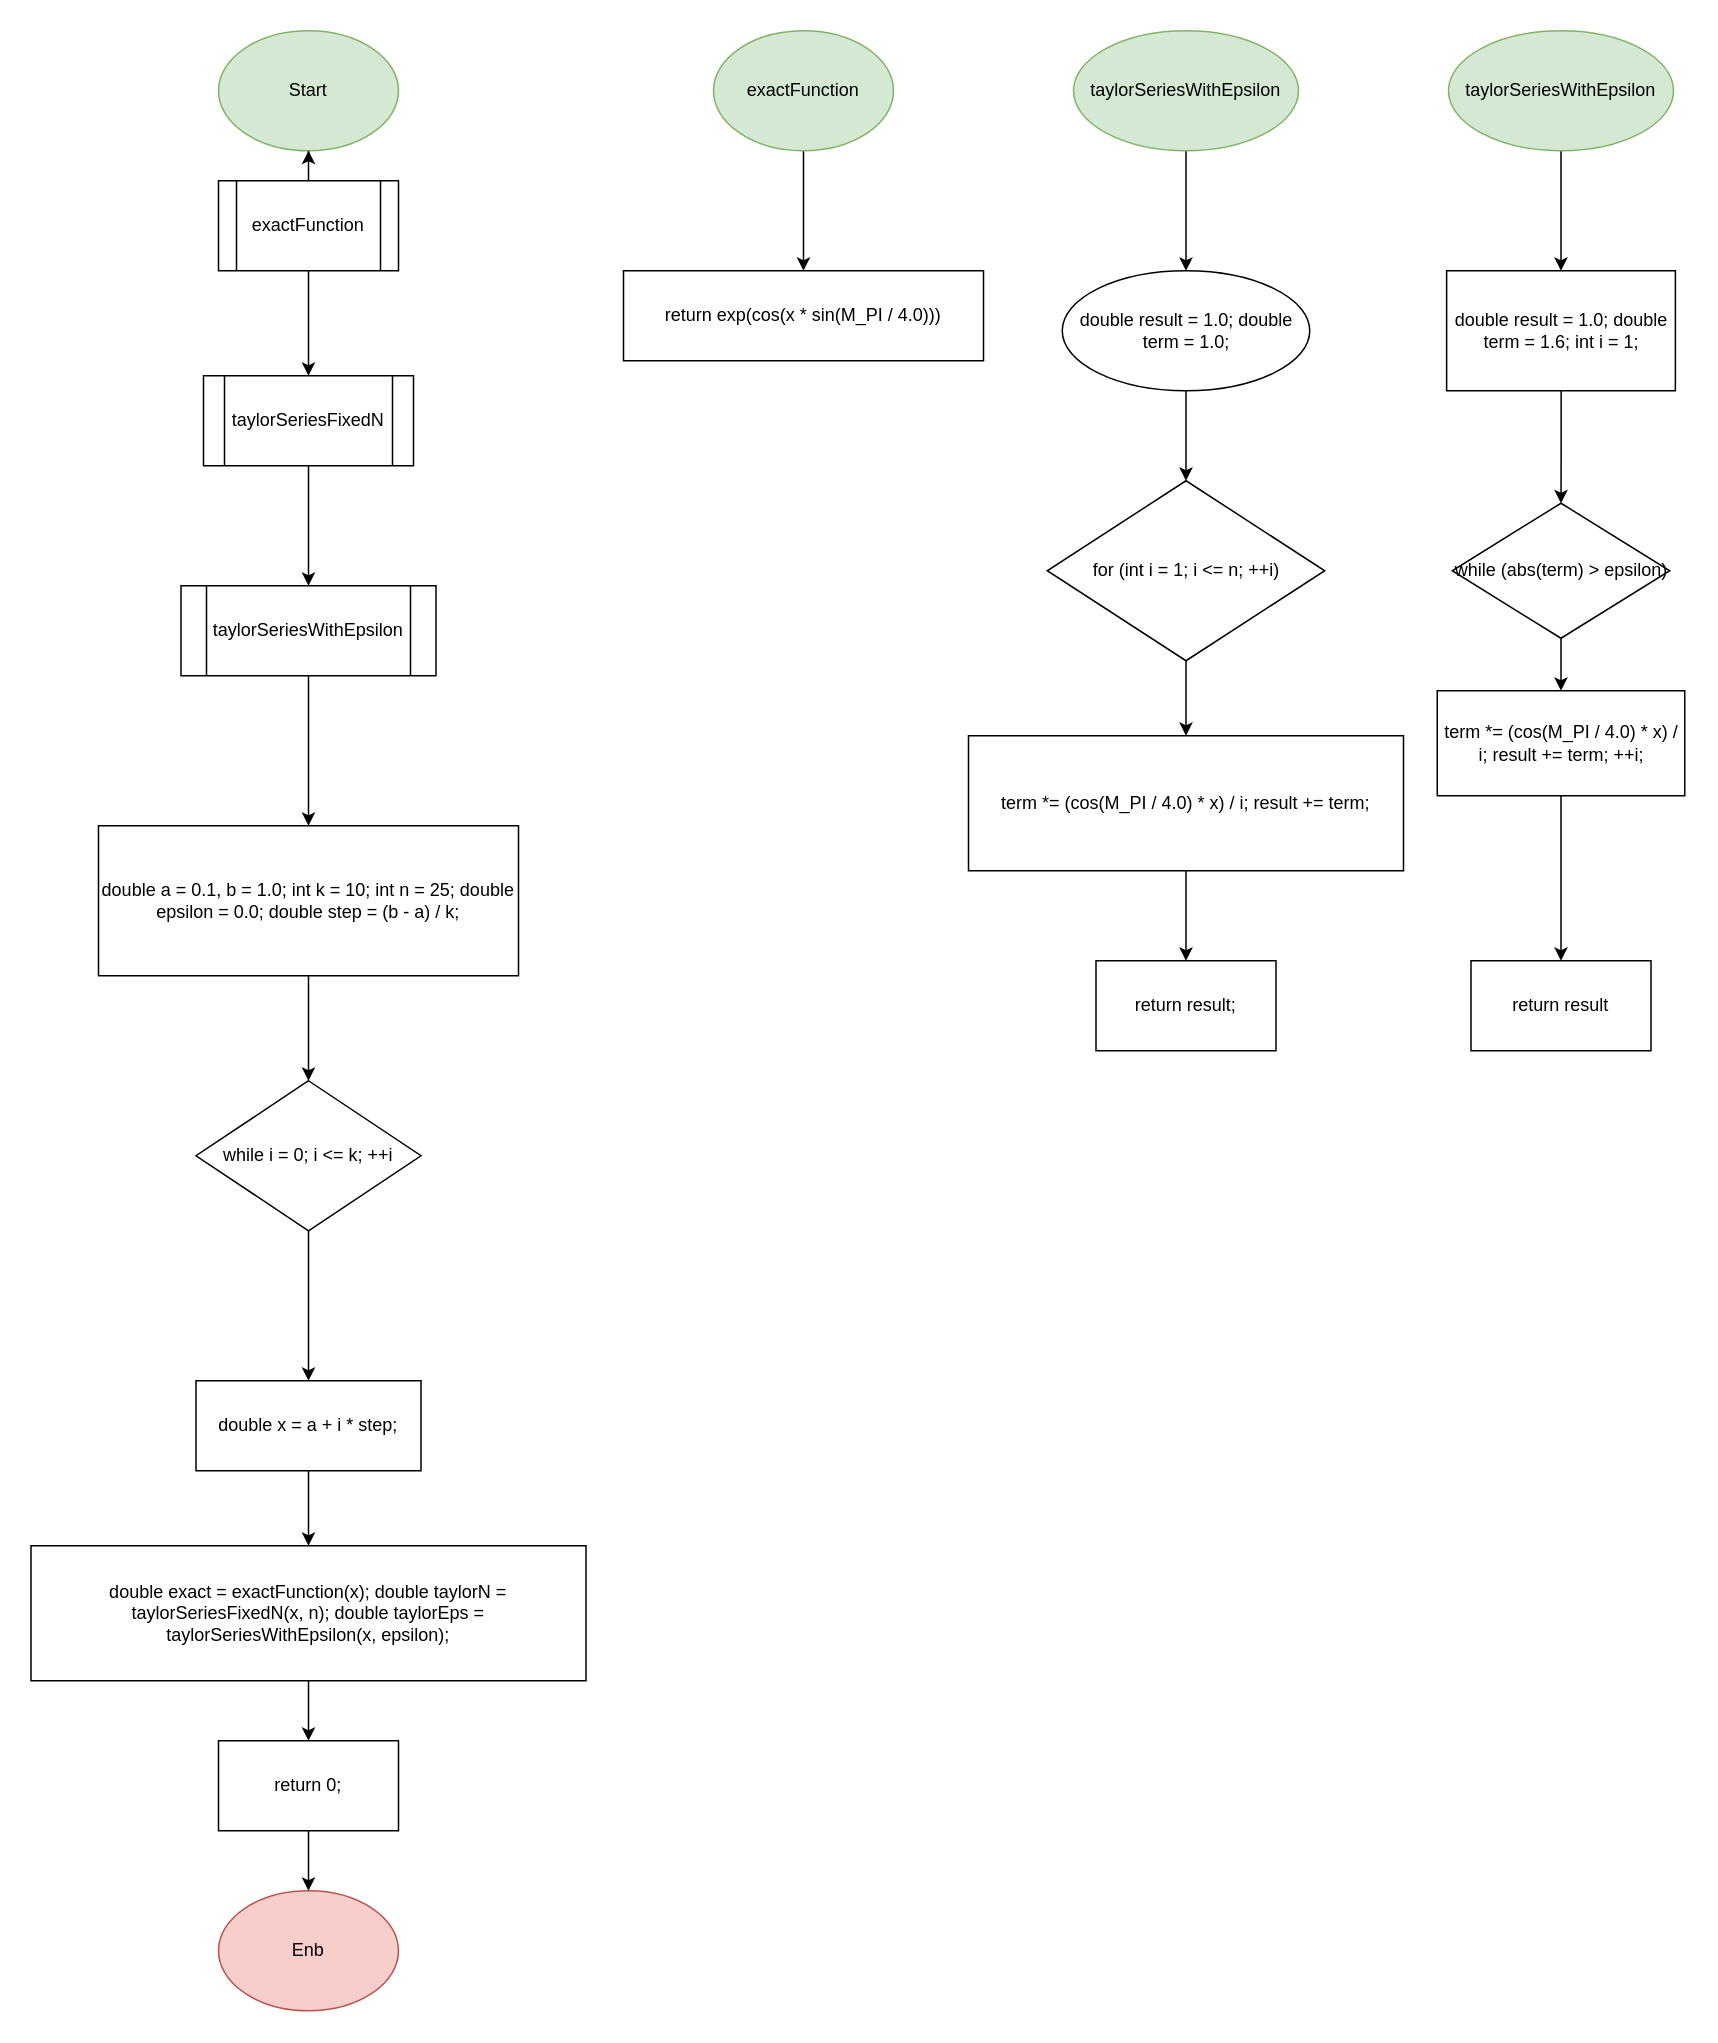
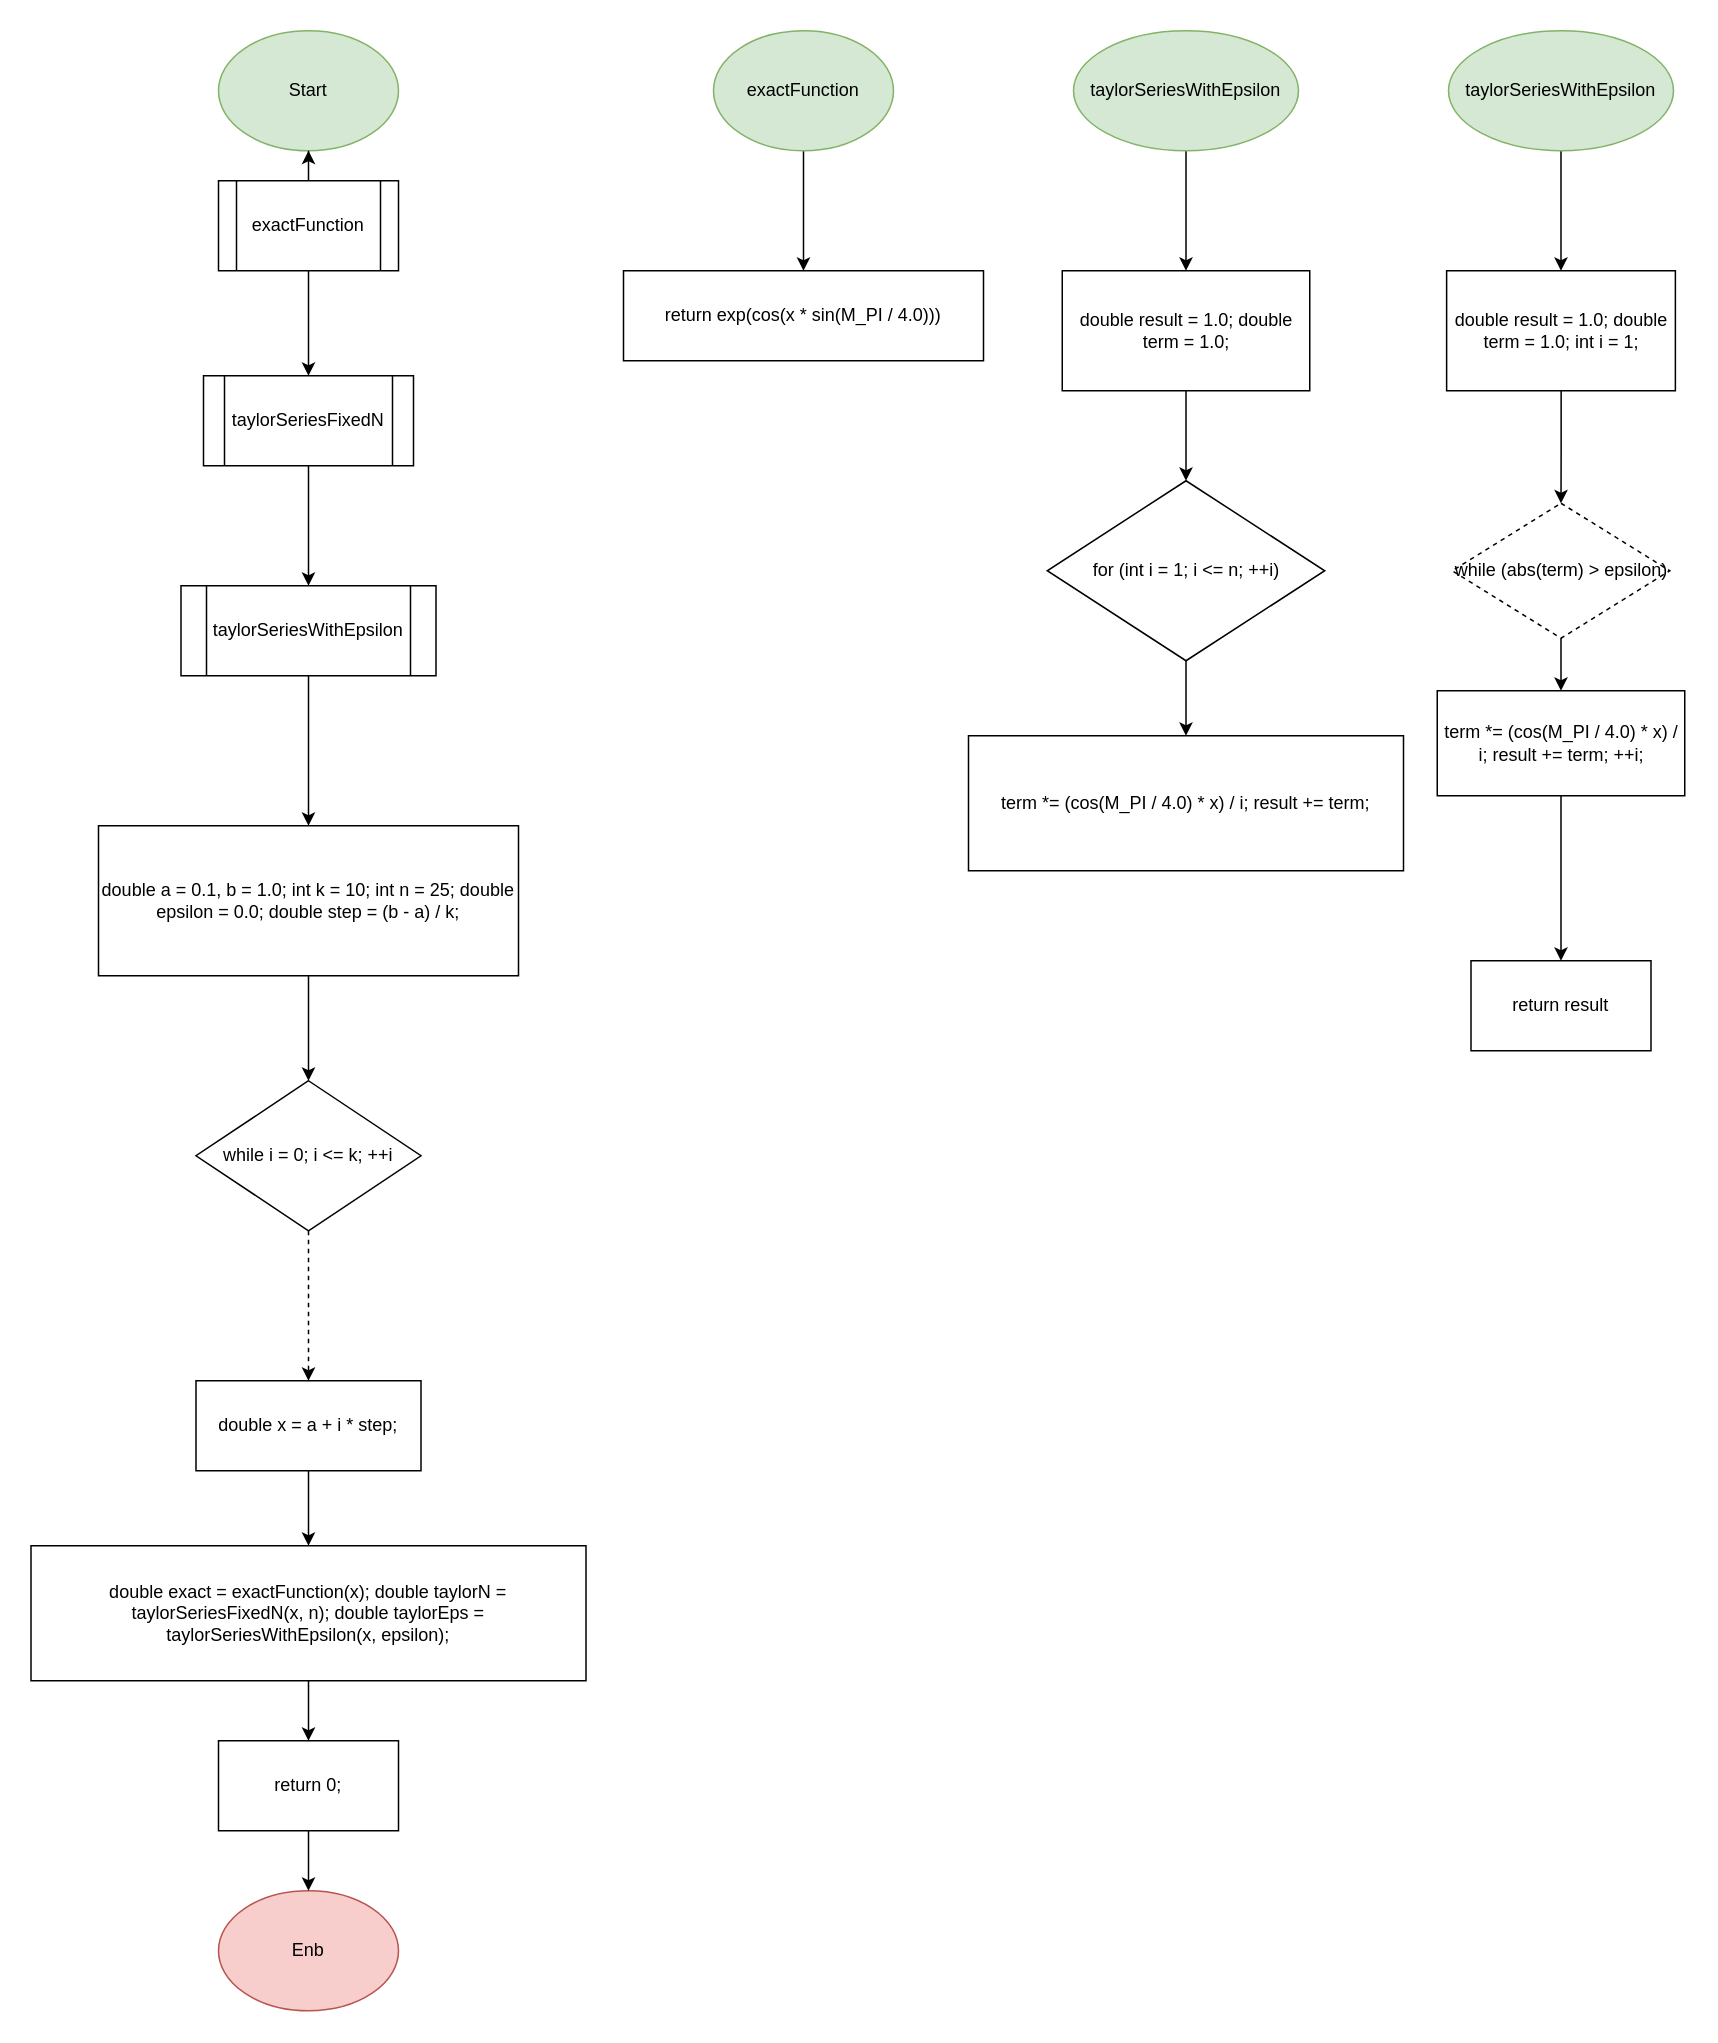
  <mxCell id="0" />
  <mxCell id="1" parent="0" />
  <mxCell id="2" value="Start" style="ellipse;whiteSpace=wrap;html=1;fillColor=#d5e8d4;strokeColor=#82b366;" vertex="1" parent="1"><mxGeometry x="145" y="20" width="120" height="80" as="geometry" /></mxCell>
  <mxCell id="3" value="" style="edgeStyle=orthogonalEdgeStyle;rounded=0;orthogonalLoop=1;jettySize=auto;html=1;" edge="1" parent="1" source="4" target="6"><mxGeometry relative="1" as="geometry" /></mxCell>
  <mxCell id="4" value="double a = 0.1, b = 1.0; int k = 10; int n = 25; double epsilon = 0.0; double step = (b - a) / k;" style="rounded=0;whiteSpace=wrap;html=1;" vertex="1" parent="1"><mxGeometry x="65" y="550" width="280" height="100" as="geometry" /></mxCell>
- <mxCell id="5" value="" style="edgeStyle=orthogonalEdgeStyle;rounded=0;orthogonalLoop=1;jettySize=auto;html=1;" edge="1" parent="1" source="6" target="8"><mxGeometry relative="1" as="geometry" /></mxCell>
+ <mxCell id="5" value="" style="edgeStyle=orthogonalEdgeStyle;rounded=0;orthogonalLoop=1;jettySize=auto;html=1;dashed=1;" edge="1" parent="1" source="6" target="8"><mxGeometry relative="1" as="geometry" /></mxCell>
  <mxCell id="6" value="while i = 0; i &lt;= k; ++i" style="rhombus;whiteSpace=wrap;html=1;rounded=0;" vertex="1" parent="1"><mxGeometry x="130" y="720" width="150" height="100" as="geometry" /></mxCell>
  <mxCell id="7" style="edgeStyle=orthogonalEdgeStyle;rounded=0;orthogonalLoop=1;jettySize=auto;html=1;" edge="1" parent="1" source="8" target="10"><mxGeometry relative="1" as="geometry"><mxPoint x="205" y="1020" as="targetPoint" /></mxGeometry></mxCell>
  <mxCell id="8" value="double x = a + i * step;" style="whiteSpace=wrap;html=1;rounded=0;" vertex="1" parent="1"><mxGeometry x="130" y="920" width="150" height="60" as="geometry" /></mxCell>
  <mxCell id="9" value="" style="edgeStyle=orthogonalEdgeStyle;rounded=0;orthogonalLoop=1;jettySize=auto;html=1;" edge="1" parent="1" source="10" target="41"><mxGeometry relative="1" as="geometry" /></mxCell>
  <mxCell id="10" value="double exact = exactFunction(x); double taylorN = taylorSeriesFixedN(x, n); double taylorEps = taylorSeriesWithEpsilon(x, epsilon);" style="rounded=0;whiteSpace=wrap;html=1;" vertex="1" parent="1"><mxGeometry x="20" y="1030" width="370" height="90" as="geometry" /></mxCell>
  <mxCell id="11" value="" style="edgeStyle=orthogonalEdgeStyle;rounded=0;orthogonalLoop=1;jettySize=auto;html=1;" edge="1" parent="1" source="13" target="2"><mxGeometry relative="1" as="geometry" /></mxCell>
  <mxCell id="12" value="" style="edgeStyle=orthogonalEdgeStyle;rounded=0;orthogonalLoop=1;jettySize=auto;html=1;" edge="1" parent="1" source="13" target="15"><mxGeometry relative="1" as="geometry" /></mxCell>
  <mxCell id="13" value="exactFunction" style="shape=process;whiteSpace=wrap;html=1;backgroundOutline=1;" vertex="1" parent="1"><mxGeometry x="145" y="120" width="120" height="60" as="geometry" /></mxCell>
  <mxCell id="14" value="" style="edgeStyle=orthogonalEdgeStyle;rounded=0;orthogonalLoop=1;jettySize=auto;html=1;" edge="1" parent="1" source="15" target="17"><mxGeometry relative="1" as="geometry" /></mxCell>
  <mxCell id="15" value="taylorSeriesFixedN" style="shape=process;whiteSpace=wrap;html=1;backgroundOutline=1;" vertex="1" parent="1"><mxGeometry x="135" y="250" width="140" height="60" as="geometry" /></mxCell>
  <mxCell id="16" style="edgeStyle=orthogonalEdgeStyle;rounded=0;orthogonalLoop=1;jettySize=auto;html=1;entryX=0.5;entryY=0;entryDx=0;entryDy=0;" edge="1" parent="1" source="17" target="4"><mxGeometry relative="1" as="geometry" /></mxCell>
  <mxCell id="17" value="taylorSeriesWithEpsilon" style="shape=process;whiteSpace=wrap;html=1;backgroundOutline=1;" vertex="1" parent="1"><mxGeometry x="120" y="390" width="170" height="60" as="geometry" /></mxCell>
  <mxCell id="18" value="Enb" style="ellipse;whiteSpace=wrap;html=1;fillColor=#f8cecc;strokeColor=#b85450;" vertex="1" parent="1"><mxGeometry x="145" y="1260" width="120" height="80" as="geometry" /></mxCell>
  <mxCell id="19" style="edgeStyle=orthogonalEdgeStyle;rounded=0;orthogonalLoop=1;jettySize=auto;html=1;entryX=0.5;entryY=0;entryDx=0;entryDy=0;" edge="1" parent="1" source="20" target="21"><mxGeometry relative="1" as="geometry"><mxPoint x="535" y="170" as="targetPoint" /></mxGeometry></mxCell>
  <mxCell id="20" value="exactFunction" style="ellipse;whiteSpace=wrap;html=1;fillColor=#d5e8d4;strokeColor=#82b366;" vertex="1" parent="1"><mxGeometry x="475" y="20" width="120" height="80" as="geometry" /></mxCell>
  <mxCell id="21" value="return exp(cos(x * sin(M_PI / 4.0)))" style="rounded=0;whiteSpace=wrap;html=1;" vertex="1" parent="1"><mxGeometry x="415" y="180" width="240" height="60" as="geometry" /></mxCell>
  <mxCell id="22" style="edgeStyle=orthogonalEdgeStyle;rounded=0;orthogonalLoop=1;jettySize=auto;html=1;" edge="1" parent="1" source="23" target="25"><mxGeometry relative="1" as="geometry"><mxPoint x="790" y="180" as="targetPoint" /></mxGeometry></mxCell>
  <mxCell id="23" value="taylorSeriesWithEpsilon" style="ellipse;whiteSpace=wrap;html=1;fillColor=#d5e8d4;strokeColor=#82b366;" vertex="1" parent="1"><mxGeometry x="715" y="20" width="150" height="80" as="geometry" /></mxCell>
  <mxCell id="24" style="edgeStyle=orthogonalEdgeStyle;rounded=0;orthogonalLoop=1;jettySize=auto;html=1;" edge="1" parent="1" source="25" target="27"><mxGeometry relative="1" as="geometry"><mxPoint x="790" y="340" as="targetPoint" /></mxGeometry></mxCell>
- <mxCell id="25" value="double result = 1.0; double term = 1.0;" style="ellipse;whiteSpace=wrap;html=1;" vertex="1" parent="1"><mxGeometry x="707.5" y="180" width="165" height="80" as="geometry" /></mxCell>
+ <mxCell id="25" value="double result = 1.0; double term = 1.0;" style="rounded=0;whiteSpace=wrap;html=1;" vertex="1" parent="1"><mxGeometry x="707.5" y="180" width="165" height="80" as="geometry" /></mxCell>
  <mxCell id="26" style="edgeStyle=orthogonalEdgeStyle;rounded=0;orthogonalLoop=1;jettySize=auto;html=1;" edge="1" parent="1" source="27" target="29"><mxGeometry relative="1" as="geometry"><mxPoint x="790" y="500" as="targetPoint" /></mxGeometry></mxCell>
  <mxCell id="27" value="for (int i = 1; i &lt;= n; ++i)" style="rhombus;whiteSpace=wrap;html=1;" vertex="1" parent="1"><mxGeometry x="697.5" y="320" width="185" height="120" as="geometry" /></mxCell>
- <mxCell id="28" style="edgeStyle=orthogonalEdgeStyle;rounded=0;orthogonalLoop=1;jettySize=auto;html=1;" edge="1" parent="1" source="29" target="30"><mxGeometry relative="1" as="geometry"><mxPoint x="790" y="670" as="targetPoint" /></mxGeometry></mxCell>
  <mxCell id="29" value="term *= (cos(M_PI / 4.0) * x) / i; result += term;" style="rounded=0;whiteSpace=wrap;html=1;" vertex="1" parent="1"><mxGeometry x="645" y="490" width="290" height="90" as="geometry" /></mxCell>
- <mxCell id="30" value="return result;" style="rounded=0;whiteSpace=wrap;html=1;" vertex="1" parent="1"><mxGeometry x="730" y="640" width="120" height="60" as="geometry" /></mxCell>
  <mxCell id="31" style="edgeStyle=orthogonalEdgeStyle;rounded=0;orthogonalLoop=1;jettySize=auto;html=1;entryX=0.5;entryY=0;entryDx=0;entryDy=0;" edge="1" parent="1" source="32" target="34"><mxGeometry relative="1" as="geometry" /></mxCell>
  <mxCell id="32" value="taylorSeriesWithEpsilon" style="ellipse;whiteSpace=wrap;html=1;fillColor=#d5e8d4;strokeColor=#82b366;" vertex="1" parent="1"><mxGeometry x="965" y="20" width="150" height="80" as="geometry" /></mxCell>
  <mxCell id="33" value="" style="edgeStyle=orthogonalEdgeStyle;rounded=0;orthogonalLoop=1;jettySize=auto;html=1;" edge="1" parent="1" source="34" target="36"><mxGeometry relative="1" as="geometry" /></mxCell>
- <mxCell id="34" value="double result = 1.0; double term = 1.6; int i = 1;" style="rounded=0;whiteSpace=wrap;html=1;" vertex="1" parent="1"><mxGeometry x="963.75" y="180" width="152.5" height="80" as="geometry" /></mxCell>
+ <mxCell id="34" value="double result = 1.0; double term = 1.0; int i = 1;" style="rounded=0;whiteSpace=wrap;html=1;" vertex="1" parent="1"><mxGeometry x="963.75" y="180" width="152.5" height="80" as="geometry" /></mxCell>
  <mxCell id="35" style="edgeStyle=orthogonalEdgeStyle;rounded=0;orthogonalLoop=1;jettySize=auto;html=1;" edge="1" parent="1" source="36" target="38"><mxGeometry relative="1" as="geometry"><mxPoint x="1040" y="490" as="targetPoint" /></mxGeometry></mxCell>
- <mxCell id="36" value="while (abs(term) &gt; epsilon)" style="rhombus;whiteSpace=wrap;html=1;rounded=0;" vertex="1" parent="1"><mxGeometry x="967.5" y="335" width="145" height="90" as="geometry" /></mxCell>
+ <mxCell id="36" value="while (abs(term) &gt; epsilon)" style="rhombus;whiteSpace=wrap;html=1;rounded=0;dashed=1;" vertex="1" parent="1"><mxGeometry x="967.5" y="335" width="145" height="90" as="geometry" /></mxCell>
  <mxCell id="37" style="edgeStyle=orthogonalEdgeStyle;rounded=0;orthogonalLoop=1;jettySize=auto;html=1;" edge="1" parent="1" source="38" target="39"><mxGeometry relative="1" as="geometry"><mxPoint x="1040" y="570" as="targetPoint" /></mxGeometry></mxCell>
  <mxCell id="38" value="term *= (cos(M_PI / 4.0) * x) / i; result += term; ++i;" style="rounded=0;whiteSpace=wrap;html=1;" vertex="1" parent="1"><mxGeometry x="957.5" y="460" width="165" height="70" as="geometry" /></mxCell>
  <mxCell id="39" value="return result" style="rounded=0;whiteSpace=wrap;html=1;" vertex="1" parent="1"><mxGeometry x="980" y="640" width="120" height="60" as="geometry" /></mxCell>
  <mxCell id="40" style="edgeStyle=orthogonalEdgeStyle;rounded=0;orthogonalLoop=1;jettySize=auto;html=1;entryX=0.5;entryY=0;entryDx=0;entryDy=0;" edge="1" parent="1" source="41" target="18"><mxGeometry relative="1" as="geometry" /></mxCell>
  <mxCell id="41" value="return 0;" style="whiteSpace=wrap;html=1;rounded=0;" vertex="1" parent="1"><mxGeometry x="145" y="1160" width="120" height="60" as="geometry" /></mxCell>
